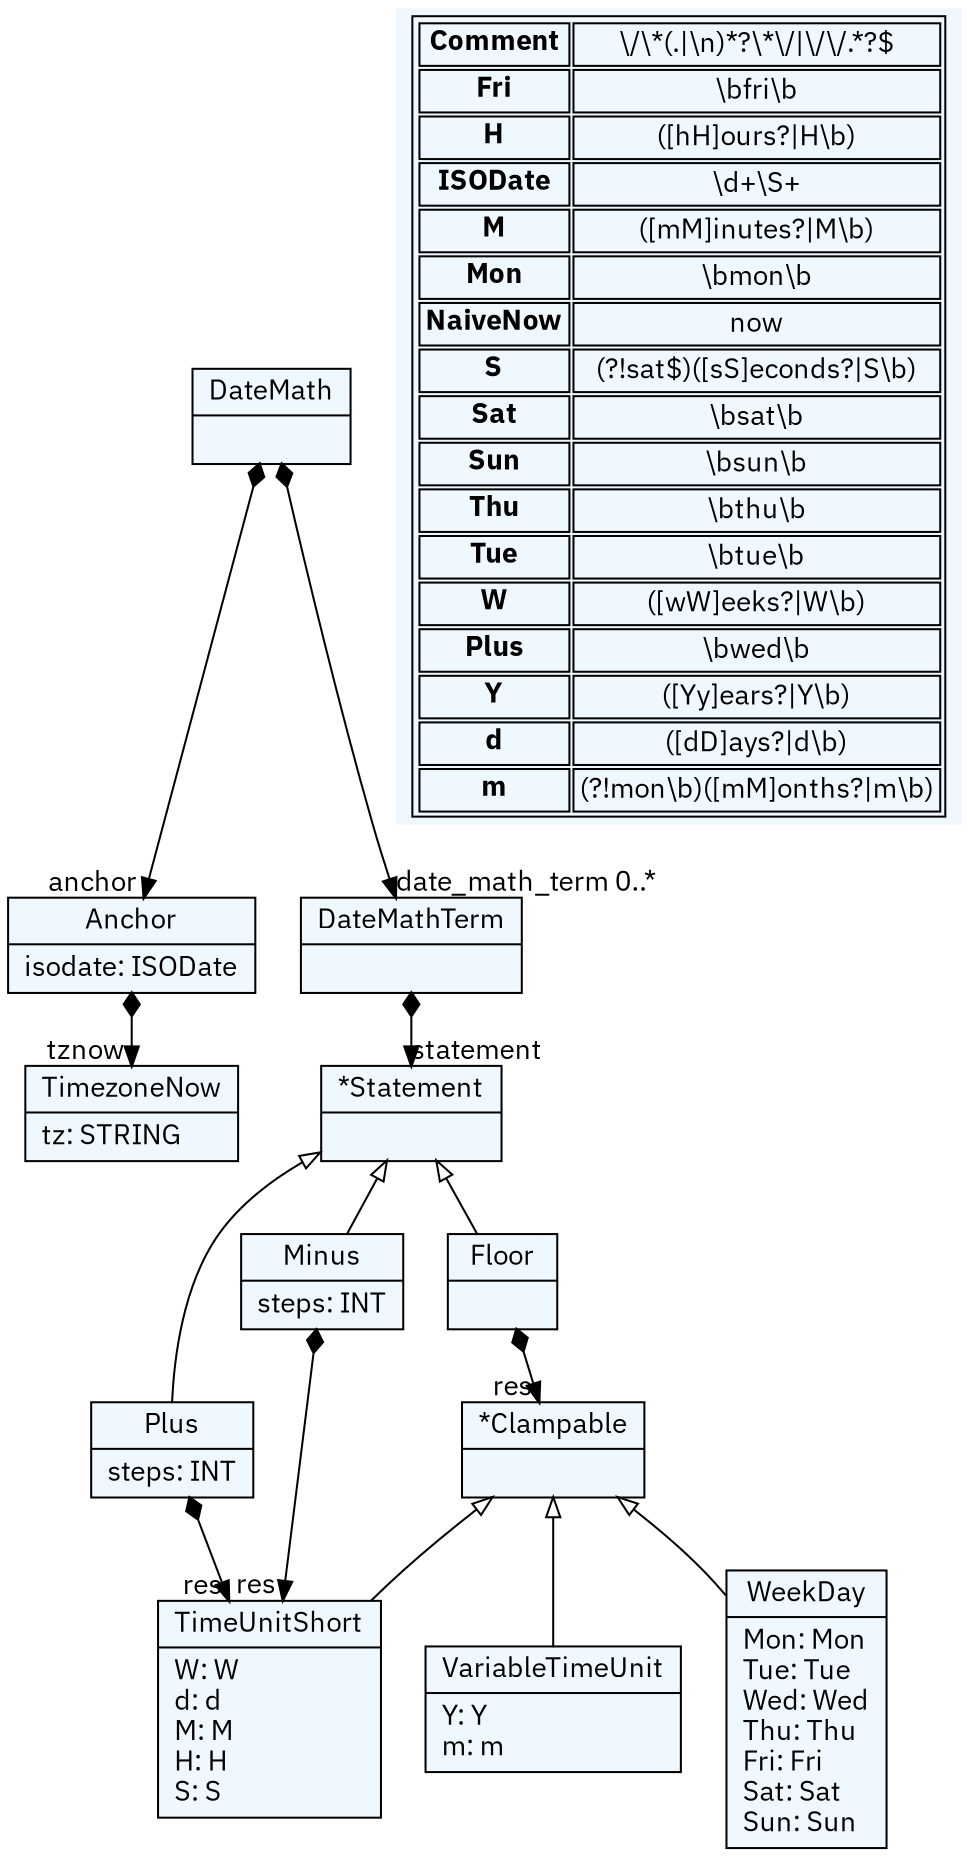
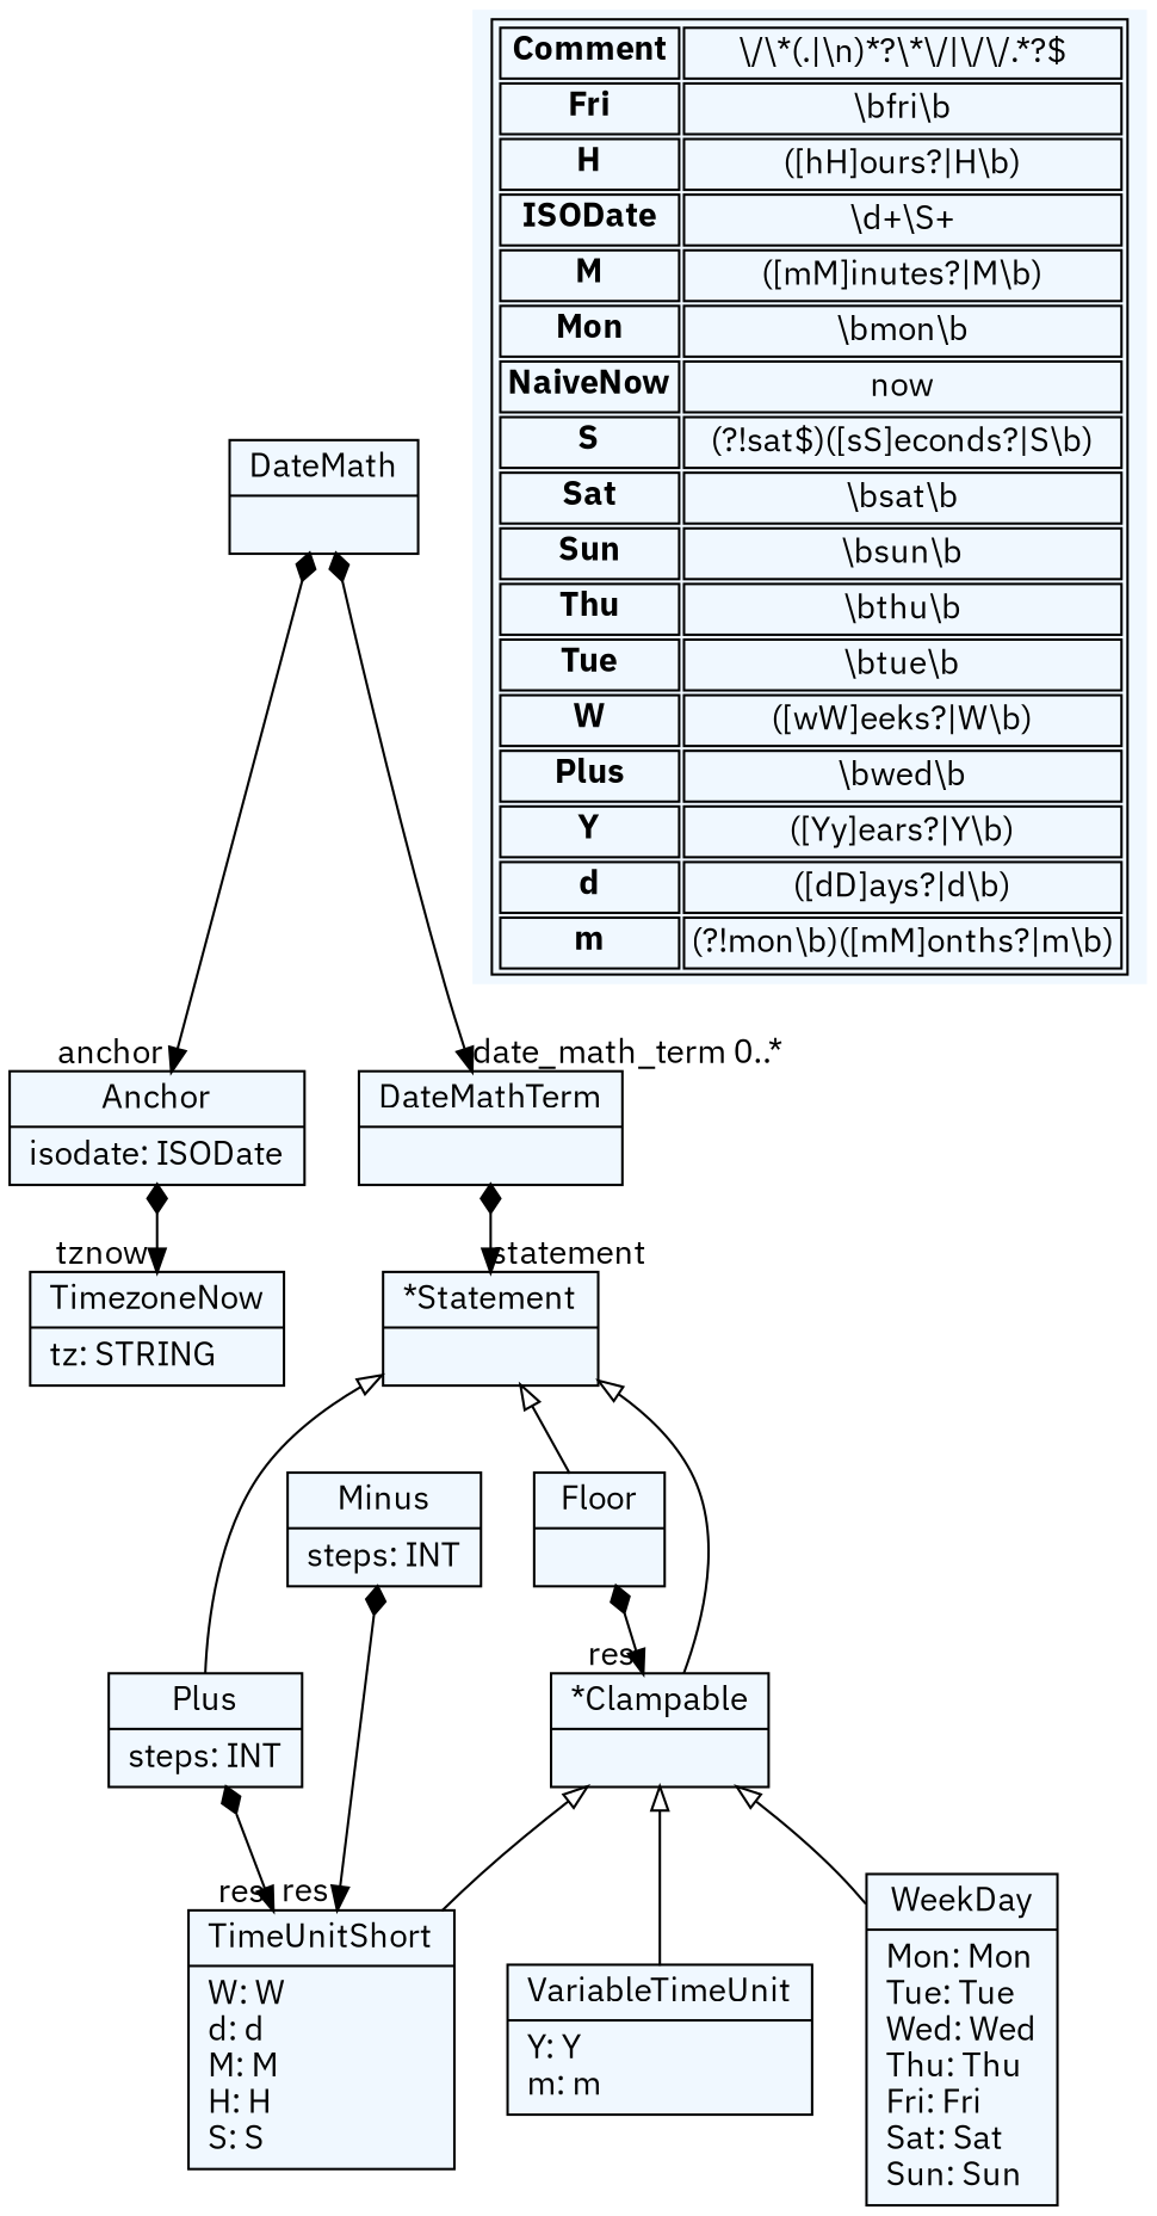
  digraph {
    fontname="IBM Plex Sans"
    fontsize=8
    nodesep=0.3
    node [fillcolor=aliceblue fontname="IBM Plex Sans" shape=record style=filled]
    edge [arrowtail=diamond dir=both fontname="IBM Plex Sans"]
    n1 [label="{DateMath|}"]
    n2 [label="{Anchor|isodate: ISODate\l}"]
    n3 [label="{DateMathTerm|}"]
    n4 [label="{TimezoneNow|tz: STRING\l}"]
    n5 [label="{*Statement|}"]
    n6 [label="{Floor|}"]
    n7 [label="{Plus|steps: INT\l}"]
    n8 [label="{Minus|steps: INT\l}"]
    n9 [label="{*Clampable|}"]
    n10 [label="{TimeUnitShort|W: W\ld: d\lM: M\lH: H\lS: S\l}"]
    n11 [label="{VariableTimeUnit|Y: Y\lm: m\l}"]
    n12 [label="{WeekDay|Mon: Mon\lTue: Tue\lWed: Wed\lThu: Thu\lFri: Fri\lSat: Sat\lSun: Sun\l}"]
    n13 [label=< <table> 	<tr> 		<td><b>Comment</b></td><td>\/\*(.|\n)*?\*\/|\/\/.*?$</td> 	</tr> 	<tr> 		<td><b>Fri</b></td><td>\bfri\b</td> 	</tr> 	<tr> 		<td><b>H</b></td><td>([hH]ours?|H\b)</td> 	</tr> 	<tr> 		<td><b>ISODate</b></td><td>\d+\S+</td> 	</tr> 	<tr> 		<td><b>M</b></td><td>([mM]inutes?|M\b)</td> 	</tr> 	<tr> 		<td><b>Mon</b></td><td>\bmon\b</td> 	</tr> 	<tr> 		<td><b>NaiveNow</b></td><td>now</td> 	</tr> 	<tr> 		<td><b>S</b></td><td>(?!sat$)([sS]econds?|S\b)</td> 	</tr> 	<tr> 		<td><b>Sat</b></td><td>\bsat\b</td> 	</tr> 	<tr> 		<td><b>Sun</b></td><td>\bsun\b</td> 	</tr> 	<tr> 		<td><b>Thu</b></td><td>\bthu\b</td> 	</tr> 	<tr> 		<td><b>Tue</b></td><td>\btue\b</td> 	</tr> 	<tr> 		<td><b>W</b></td><td>([wW]eeks?|W\b)</td> 	</tr> 	<tr> 		<td><b>Plus</b></td><td>\bwed\b</td> 	</tr> 	<tr> 		<td><b>Y</b></td><td>([Yy]ears?|Y\b)</td> 	</tr> 	<tr> 		<td><b>d</b></td><td>([dD]ays?|d\b)</td> 	</tr> 	<tr> 		<td><b>m</b></td><td>(?!mon\b)([mM]onths?|m\b)</td> 	</tr> </table> > shape=plaintext]
    n1 -> n2 [headlabel="anchor "]
    n1 -> n3 [headlabel="date_math_term 0..*"]
    n2 -> n4 [headlabel="tznow "]
    n3 -> n5 [headlabel="statement "]
    n5 -> n6 [arrowtail=empty dir=back]
    n5 -> n7 [arrowtail=empty dir=back]
-   n5 -> n8 [arrowtail=empty dir=back]
+   n5 -> n9 [arrowtail=empty dir=back]
    n6 -> n9 [headlabel="res "]
    n7 -> n10 [headlabel="res "]
    n8 -> n10 [headlabel="res "]
    n9 -> n10 [arrowtail=empty dir=back]
    n9 -> n11 [arrowtail=empty dir=back]
    n9 -> n12 [arrowtail=empty dir=back]
  }
